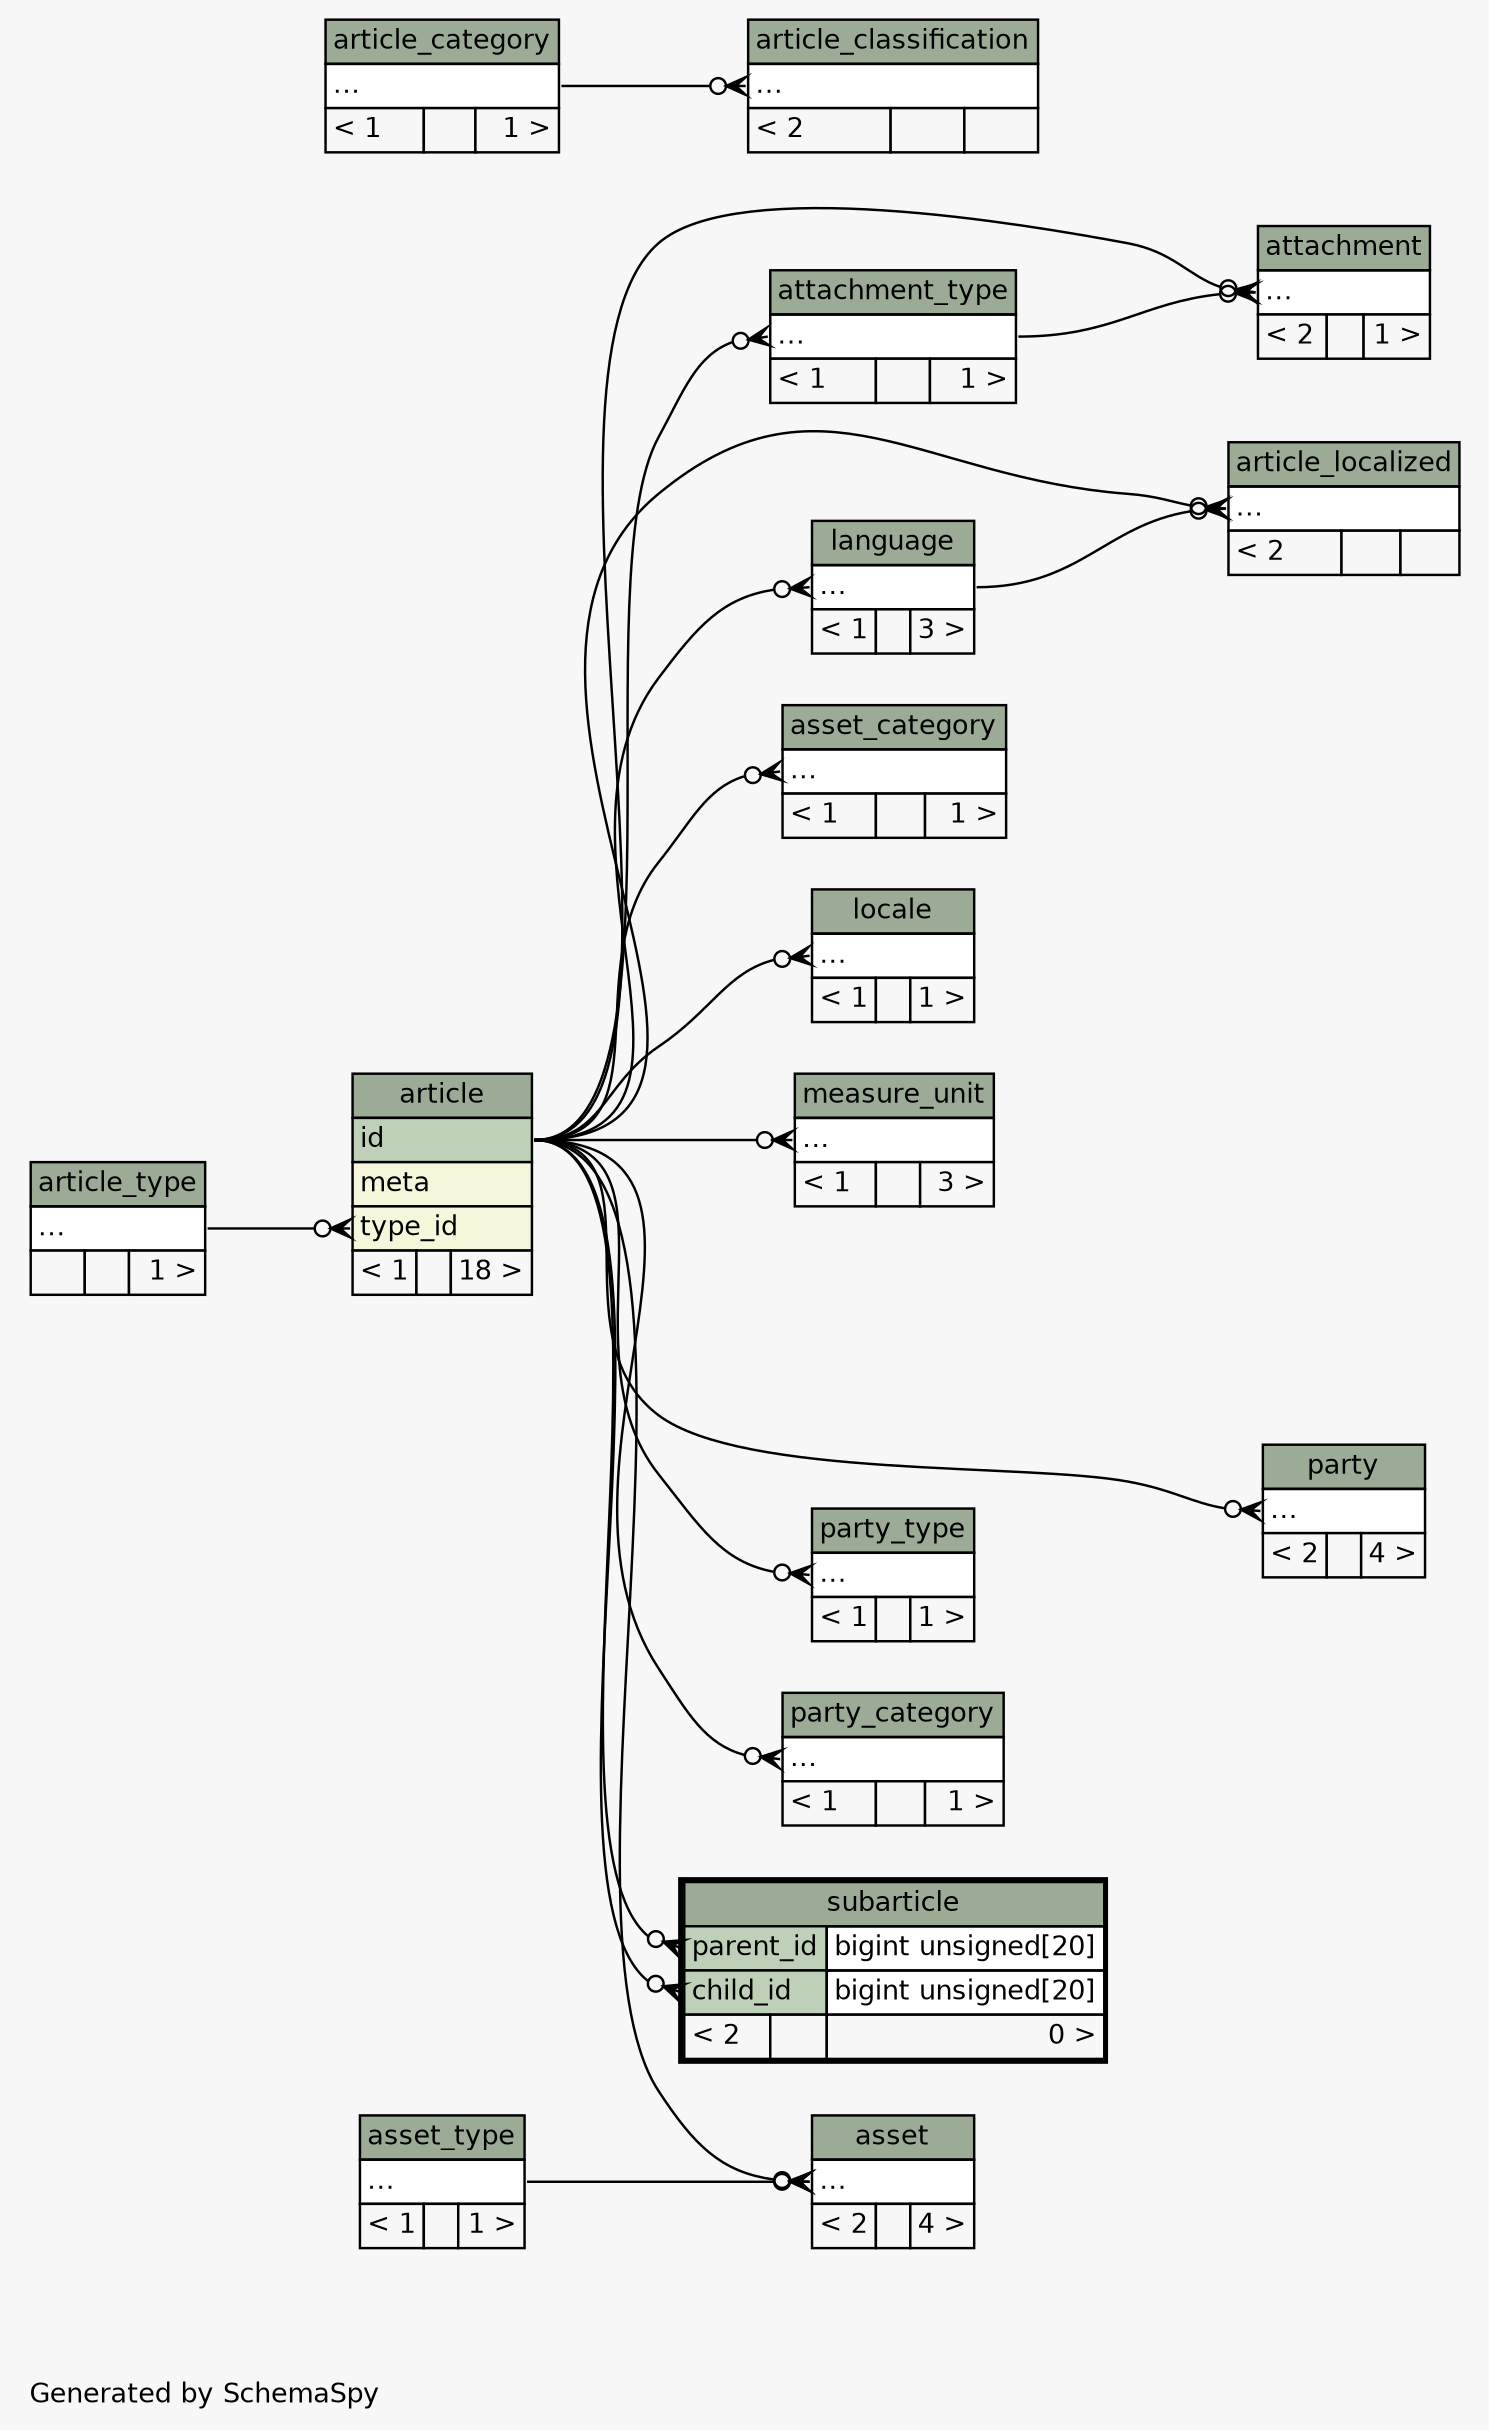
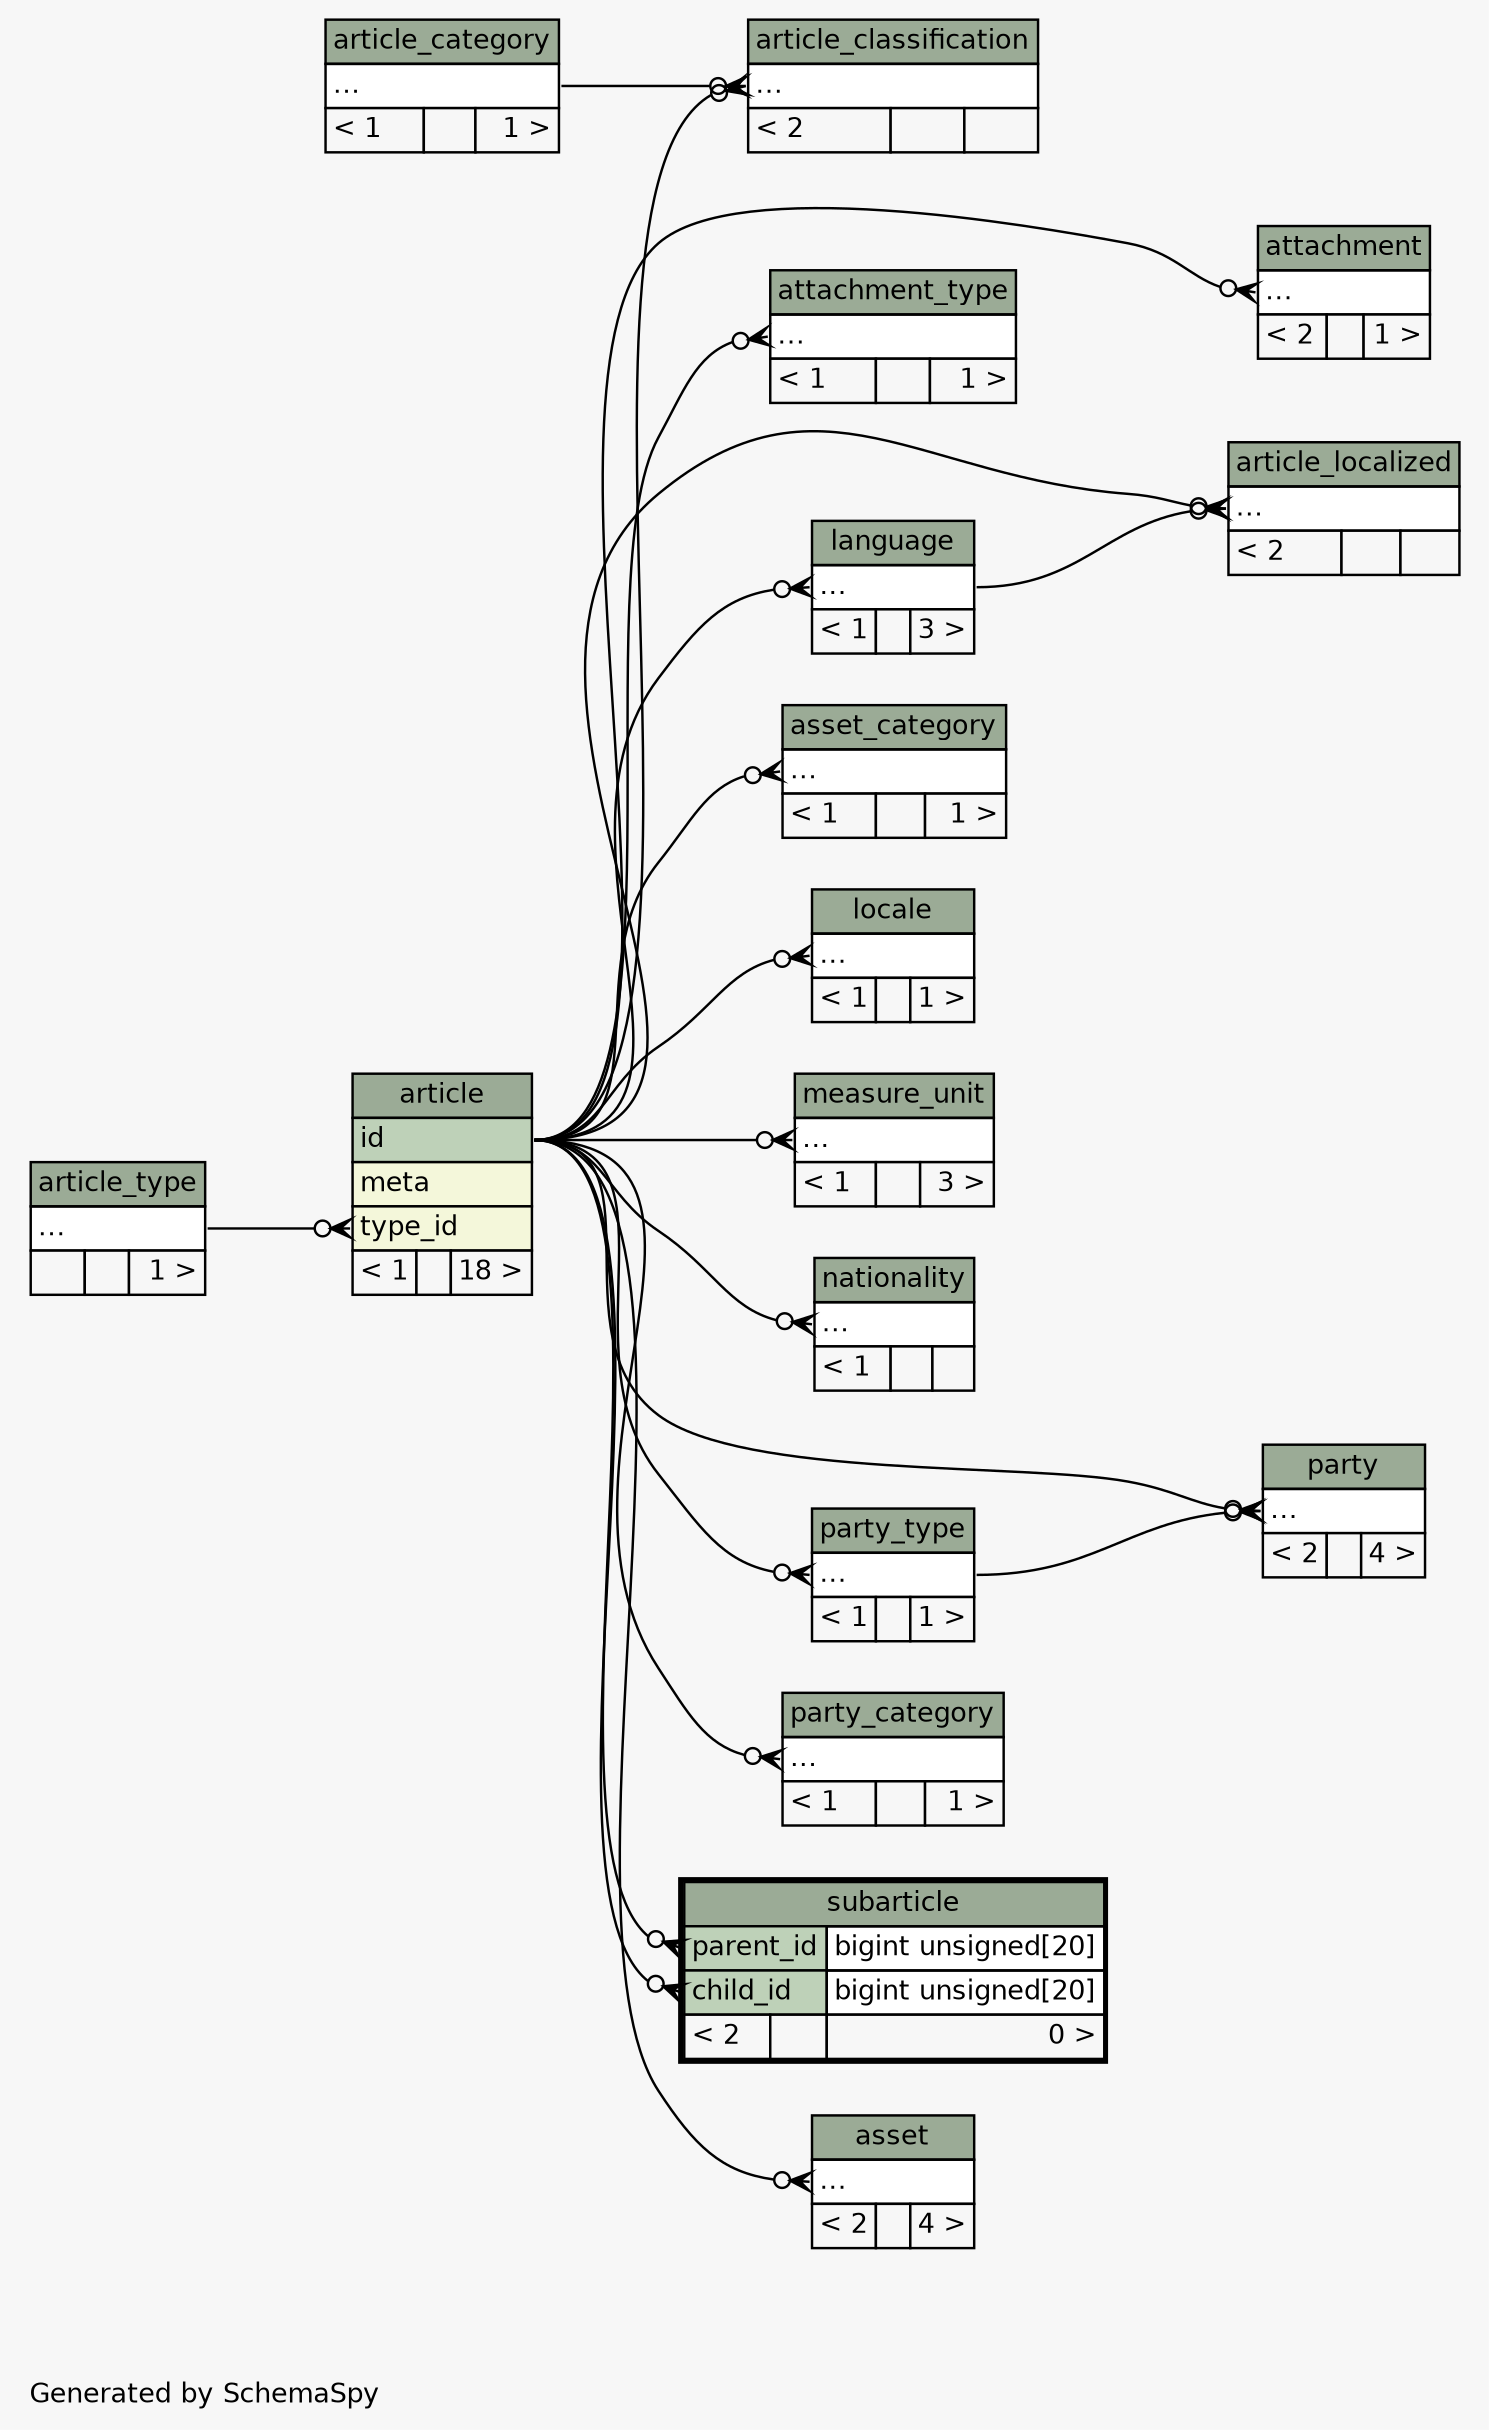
  digraph {
    bgcolor="#f7f7f7"
    fontname=Helvetica
    fontsize=11
    label="\nGenerated by SchemaSpy"
    labeljust=l
    nodesep=0.18
    rankdir=RL
    ranksep=0.46
    node [fontname=Helvetica fontsize=11 shape=plaintext]
    edge [arrowhead=none arrowsize=0.8 arrowtail=crowodot dir=back headport="id:e" tailport="elipses:w"]
    n1 [label=<     <TABLE BORDER="0" CELLBORDER="1" CELLSPACING="0" BGCOLOR="#ffffff">       <TR><TD COLSPAN="3" BGCOLOR="#9bab96" ALIGN="CENTER">article</TD></TR>       <TR><TD PORT="id" COLSPAN="3" BGCOLOR="#bed1b8" ALIGN="LEFT">id</TD></TR>       <TR><TD PORT="meta" COLSPAN="3" BGCOLOR="#f4f7da" ALIGN="LEFT">meta</TD></TR>       <TR><TD PORT="type_id" COLSPAN="3" BGCOLOR="#f4f7da" ALIGN="LEFT">type_id</TD></TR>       <TR><TD ALIGN="LEFT" BGCOLOR="#f7f7f7">&lt; 1</TD><TD ALIGN="RIGHT" BGCOLOR="#f7f7f7">  </TD><TD ALIGN="RIGHT" BGCOLOR="#f7f7f7">18 &gt;</TD></TR>     </TABLE>>]
    n2 [label=<     <TABLE BORDER="0" CELLBORDER="1" CELLSPACING="0" BGCOLOR="#ffffff">       <TR><TD COLSPAN="3" BGCOLOR="#9bab96" ALIGN="CENTER">article_type</TD></TR>       <TR><TD PORT="elipses" COLSPAN="3" ALIGN="LEFT">...</TD></TR>       <TR><TD ALIGN="LEFT" BGCOLOR="#f7f7f7">  </TD><TD ALIGN="RIGHT" BGCOLOR="#f7f7f7">  </TD><TD ALIGN="RIGHT" BGCOLOR="#f7f7f7">1 &gt;</TD></TR>     </TABLE>>]
    n3 [label=<     <TABLE BORDER="0" CELLBORDER="1" CELLSPACING="0" BGCOLOR="#ffffff">       <TR><TD COLSPAN="3" BGCOLOR="#9bab96" ALIGN="CENTER">attachment</TD></TR>       <TR><TD PORT="elipses" COLSPAN="3" ALIGN="LEFT">...</TD></TR>       <TR><TD ALIGN="LEFT" BGCOLOR="#f7f7f7">&lt; 2</TD><TD ALIGN="RIGHT" BGCOLOR="#f7f7f7">  </TD><TD ALIGN="RIGHT" BGCOLOR="#f7f7f7">1 &gt;</TD></TR>     </TABLE>>]
    n4 [label=<     <TABLE BORDER="0" CELLBORDER="1" CELLSPACING="0" BGCOLOR="#ffffff">       <TR><TD COLSPAN="3" BGCOLOR="#9bab96" ALIGN="CENTER">attachment_type</TD></TR>       <TR><TD PORT="elipses" COLSPAN="3" ALIGN="LEFT">...</TD></TR>       <TR><TD ALIGN="LEFT" BGCOLOR="#f7f7f7">&lt; 1</TD><TD ALIGN="RIGHT" BGCOLOR="#f7f7f7">  </TD><TD ALIGN="RIGHT" BGCOLOR="#f7f7f7">1 &gt;</TD></TR>     </TABLE>>]
    n5 [label=<     <TABLE BORDER="0" CELLBORDER="1" CELLSPACING="0" BGCOLOR="#ffffff">       <TR><TD COLSPAN="3" BGCOLOR="#9bab96" ALIGN="CENTER">article_category</TD></TR>       <TR><TD PORT="elipses" COLSPAN="3" ALIGN="LEFT">...</TD></TR>       <TR><TD ALIGN="LEFT" BGCOLOR="#f7f7f7">&lt; 1</TD><TD ALIGN="RIGHT" BGCOLOR="#f7f7f7">  </TD><TD ALIGN="RIGHT" BGCOLOR="#f7f7f7">1 &gt;</TD></TR>     </TABLE>>]
    n6 [label=<     <TABLE BORDER="0" CELLBORDER="1" CELLSPACING="0" BGCOLOR="#ffffff">       <TR><TD COLSPAN="3" BGCOLOR="#9bab96" ALIGN="CENTER">article_classification</TD></TR>       <TR><TD PORT="elipses" COLSPAN="3" ALIGN="LEFT">...</TD></TR>       <TR><TD ALIGN="LEFT" BGCOLOR="#f7f7f7">&lt; 2</TD><TD ALIGN="RIGHT" BGCOLOR="#f7f7f7">  </TD><TD ALIGN="RIGHT" BGCOLOR="#f7f7f7">  </TD></TR>     </TABLE>>]
    n7 [label=<     <TABLE BORDER="0" CELLBORDER="1" CELLSPACING="0" BGCOLOR="#ffffff">       <TR><TD COLSPAN="3" BGCOLOR="#9bab96" ALIGN="CENTER">article_localized</TD></TR>       <TR><TD PORT="elipses" COLSPAN="3" ALIGN="LEFT">...</TD></TR>       <TR><TD ALIGN="LEFT" BGCOLOR="#f7f7f7">&lt; 2</TD><TD ALIGN="RIGHT" BGCOLOR="#f7f7f7">  </TD><TD ALIGN="RIGHT" BGCOLOR="#f7f7f7">  </TD></TR>     </TABLE>>]
    n8 [label=<     <TABLE BORDER="0" CELLBORDER="1" CELLSPACING="0" BGCOLOR="#ffffff">       <TR><TD COLSPAN="3" BGCOLOR="#9bab96" ALIGN="CENTER">language</TD></TR>       <TR><TD PORT="elipses" COLSPAN="3" ALIGN="LEFT">...</TD></TR>       <TR><TD ALIGN="LEFT" BGCOLOR="#f7f7f7">&lt; 1</TD><TD ALIGN="RIGHT" BGCOLOR="#f7f7f7">  </TD><TD ALIGN="RIGHT" BGCOLOR="#f7f7f7">3 &gt;</TD></TR>     </TABLE>>]
    n9 [label=<     <TABLE BORDER="0" CELLBORDER="1" CELLSPACING="0" BGCOLOR="#ffffff">       <TR><TD COLSPAN="3" BGCOLOR="#9bab96" ALIGN="CENTER">asset</TD></TR>       <TR><TD PORT="elipses" COLSPAN="3" ALIGN="LEFT">...</TD></TR>       <TR><TD ALIGN="LEFT" BGCOLOR="#f7f7f7">&lt; 2</TD><TD ALIGN="RIGHT" BGCOLOR="#f7f7f7">  </TD><TD ALIGN="RIGHT" BGCOLOR="#f7f7f7">4 &gt;</TD></TR>     </TABLE>>]
-   n10 [label=<     <TABLE BORDER="0" CELLBORDER="1" CELLSPACING="0" BGCOLOR="#ffffff">       <TR><TD COLSPAN="3" BGCOLOR="#9bab96" ALIGN="CENTER">asset_type</TD></TR>       <TR><TD PORT="elipses" COLSPAN="3" ALIGN="LEFT">...</TD></TR>       <TR><TD ALIGN="LEFT" BGCOLOR="#f7f7f7">&lt; 1</TD><TD ALIGN="RIGHT" BGCOLOR="#f7f7f7">  </TD><TD ALIGN="RIGHT" BGCOLOR="#f7f7f7">1 &gt;</TD></TR>     </TABLE>>]
    n11 [label=<     <TABLE BORDER="0" CELLBORDER="1" CELLSPACING="0" BGCOLOR="#ffffff">       <TR><TD COLSPAN="3" BGCOLOR="#9bab96" ALIGN="CENTER">asset_category</TD></TR>       <TR><TD PORT="elipses" COLSPAN="3" ALIGN="LEFT">...</TD></TR>       <TR><TD ALIGN="LEFT" BGCOLOR="#f7f7f7">&lt; 1</TD><TD ALIGN="RIGHT" BGCOLOR="#f7f7f7">  </TD><TD ALIGN="RIGHT" BGCOLOR="#f7f7f7">1 &gt;</TD></TR>     </TABLE>>]
    n12 [label=<     <TABLE BORDER="0" CELLBORDER="1" CELLSPACING="0" BGCOLOR="#ffffff">       <TR><TD COLSPAN="3" BGCOLOR="#9bab96" ALIGN="CENTER">locale</TD></TR>       <TR><TD PORT="elipses" COLSPAN="3" ALIGN="LEFT">...</TD></TR>       <TR><TD ALIGN="LEFT" BGCOLOR="#f7f7f7">&lt; 1</TD><TD ALIGN="RIGHT" BGCOLOR="#f7f7f7">  </TD><TD ALIGN="RIGHT" BGCOLOR="#f7f7f7">1 &gt;</TD></TR>     </TABLE>>]
    n13 [label=<     <TABLE BORDER="0" CELLBORDER="1" CELLSPACING="0" BGCOLOR="#ffffff">       <TR><TD COLSPAN="3" BGCOLOR="#9bab96" ALIGN="CENTER">measure_unit</TD></TR>       <TR><TD PORT="elipses" COLSPAN="3" ALIGN="LEFT">...</TD></TR>       <TR><TD ALIGN="LEFT" BGCOLOR="#f7f7f7">&lt; 1</TD><TD ALIGN="RIGHT" BGCOLOR="#f7f7f7">  </TD><TD ALIGN="RIGHT" BGCOLOR="#f7f7f7">3 &gt;</TD></TR>     </TABLE>>]
+   n14 [label=<     <TABLE BORDER="0" CELLBORDER="1" CELLSPACING="0" BGCOLOR="#ffffff">       <TR><TD COLSPAN="3" BGCOLOR="#9bab96" ALIGN="CENTER">nationality</TD></TR>       <TR><TD PORT="elipses" COLSPAN="3" ALIGN="LEFT">...</TD></TR>       <TR><TD ALIGN="LEFT" BGCOLOR="#f7f7f7">&lt; 1</TD><TD ALIGN="RIGHT" BGCOLOR="#f7f7f7">  </TD><TD ALIGN="RIGHT" BGCOLOR="#f7f7f7">  </TD></TR>     </TABLE>>]
    n15 [label=<     <TABLE BORDER="0" CELLBORDER="1" CELLSPACING="0" BGCOLOR="#ffffff">       <TR><TD COLSPAN="3" BGCOLOR="#9bab96" ALIGN="CENTER">party</TD></TR>       <TR><TD PORT="elipses" COLSPAN="3" ALIGN="LEFT">...</TD></TR>       <TR><TD ALIGN="LEFT" BGCOLOR="#f7f7f7">&lt; 2</TD><TD ALIGN="RIGHT" BGCOLOR="#f7f7f7">  </TD><TD ALIGN="RIGHT" BGCOLOR="#f7f7f7">4 &gt;</TD></TR>     </TABLE>>]
    n16 [label=<     <TABLE BORDER="0" CELLBORDER="1" CELLSPACING="0" BGCOLOR="#ffffff">       <TR><TD COLSPAN="3" BGCOLOR="#9bab96" ALIGN="CENTER">party_type</TD></TR>       <TR><TD PORT="elipses" COLSPAN="3" ALIGN="LEFT">...</TD></TR>       <TR><TD ALIGN="LEFT" BGCOLOR="#f7f7f7">&lt; 1</TD><TD ALIGN="RIGHT" BGCOLOR="#f7f7f7">  </TD><TD ALIGN="RIGHT" BGCOLOR="#f7f7f7">1 &gt;</TD></TR>     </TABLE>>]
    n17 [label=<     <TABLE BORDER="0" CELLBORDER="1" CELLSPACING="0" BGCOLOR="#ffffff">       <TR><TD COLSPAN="3" BGCOLOR="#9bab96" ALIGN="CENTER">party_category</TD></TR>       <TR><TD PORT="elipses" COLSPAN="3" ALIGN="LEFT">...</TD></TR>       <TR><TD ALIGN="LEFT" BGCOLOR="#f7f7f7">&lt; 1</TD><TD ALIGN="RIGHT" BGCOLOR="#f7f7f7">  </TD><TD ALIGN="RIGHT" BGCOLOR="#f7f7f7">1 &gt;</TD></TR>     </TABLE>>]
    n18 [label=<     <TABLE BORDER="2" CELLBORDER="1" CELLSPACING="0" BGCOLOR="#ffffff">       <TR><TD COLSPAN="3" BGCOLOR="#9bab96" ALIGN="CENTER">subarticle</TD></TR>       <TR><TD PORT="parent_id" COLSPAN="2" BGCOLOR="#bed1b8" ALIGN="LEFT">parent_id</TD><TD PORT="parent_id.type" ALIGN="LEFT">bigint unsigned[20]</TD></TR>       <TR><TD PORT="child_id" COLSPAN="2" BGCOLOR="#bed1b8" ALIGN="LEFT">child_id</TD><TD PORT="child_id.type" ALIGN="LEFT">bigint unsigned[20]</TD></TR>       <TR><TD ALIGN="LEFT" BGCOLOR="#f7f7f7">&lt; 2</TD><TD ALIGN="RIGHT" BGCOLOR="#f7f7f7">  </TD><TD ALIGN="RIGHT" BGCOLOR="#f7f7f7">0 &gt;</TD></TR>     </TABLE>>]
    n1 -> n2 [headport="elipses:e" tailport="type_id:w"]
    n3 -> n1
-   n3 -> n4 [headport="elipses:e"]
    n4 -> n1
+   n6 -> n1
    n6 -> n5 [headport="elipses:e"]
    n7 -> n1
    n7 -> n8 [headport="elipses:e"]
    n8 -> n1
    n9 -> n1
-   n9 -> n10 [headport="elipses:e"]
    n11 -> n1
    n12 -> n1
    n13 -> n1
+   n14 -> n1
    n15 -> n1
+   n15 -> n16 [headport="elipses:e"]
    n16 -> n1
    n17 -> n1
    n18 -> n1 [tailport="child_id:w"]
    n18 -> n1 [tailport="parent_id:w"]
  }
